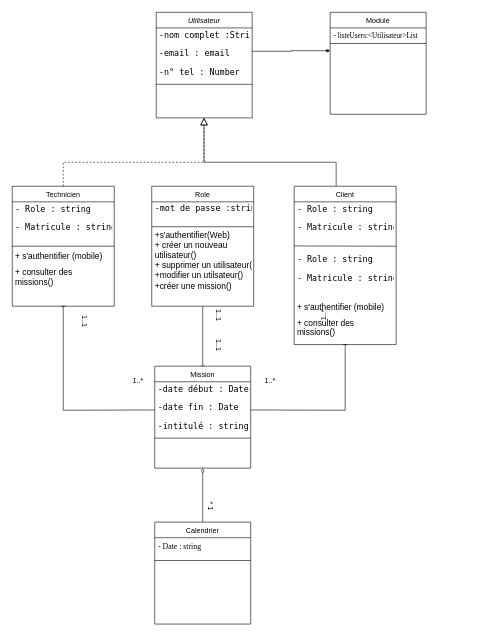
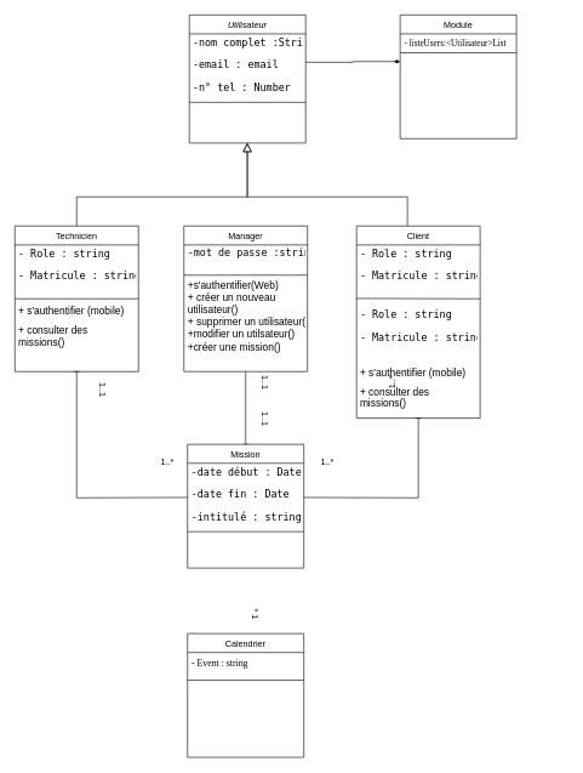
  <mxCell id="0" />
  <mxCell id="1" parent="0" />
  <mxCell id="2" value="Utilisateur" style="swimlane;fontStyle=2;align=center;verticalAlign=top;childLayout=stackLayout;horizontal=1;startSize=26;horizontalStack=0;resizeParent=1;resizeLast=0;collapsible=1;marginBottom=0;rounded=0;shadow=0;strokeWidth=1;" parent="1" vertex="1"><mxGeometry x="260" y="20" width="160" height="176" as="geometry"><mxRectangle x="230" y="140" width="160" height="26" as="alternateBounds" /></mxGeometry></mxCell>
  <mxCell id="3" value="&lt;pre&gt;-nom complet :String &lt;/pre&gt;&lt;pre&gt;-email : email &lt;/pre&gt;&lt;pre&gt;-n° tel : Number&lt;/pre&gt;" style="text;html=1;strokeColor=none;fillColor=none;spacing=5;spacingTop=-20;whiteSpace=wrap;overflow=hidden;rounded=0;fontFamily=Georgia;fontSize=14;" parent="2" vertex="1"><mxGeometry y="26" width="160" height="90" as="geometry" /></mxCell>
  <mxCell id="4" value="" style="line;html=1;strokeWidth=1;align=left;verticalAlign=middle;spacingTop=-1;spacingLeft=3;spacingRight=3;rotatable=0;labelPosition=right;points=[];portConstraint=eastwest;" parent="2" vertex="1"><mxGeometry y="116" width="160" height="8" as="geometry" /></mxCell>
  <mxCell id="5" value="Technicien" style="swimlane;fontStyle=0;align=center;verticalAlign=top;childLayout=stackLayout;horizontal=1;startSize=26;horizontalStack=0;resizeParent=1;resizeLast=0;collapsible=1;marginBottom=0;rounded=0;shadow=0;strokeWidth=1;" parent="1" vertex="1"><mxGeometry x="20" y="310" width="170" height="200" as="geometry"><mxRectangle x="130" y="380" width="160" height="26" as="alternateBounds" /></mxGeometry></mxCell>
  <mxCell id="6" value="&lt;pre style=&quot;font-size: 14px;&quot;&gt;- Role : string &lt;/pre&gt;&lt;pre style=&quot;font-size: 14px;&quot;&gt;- Matricule : string &lt;/pre&gt;" style="text;html=1;strokeColor=none;fillColor=none;spacing=5;spacingTop=-20;whiteSpace=wrap;overflow=hidden;rounded=0;align=left;" parent="5" vertex="1"><mxGeometry y="26" width="170" height="84" as="geometry" /></mxCell>
  <mxCell id="7" value="&lt;h1 style=&quot;font-size: 14px;&quot;&gt;&lt;font style=&quot;font-size: 14px;&quot;&gt;&lt;span style=&quot;background-color: initial; font-weight: normal;&quot;&gt;+ s'authentifier (mobile)&amp;nbsp;&amp;nbsp;&lt;/span&gt;&lt;br&gt;&lt;/font&gt;&lt;/h1&gt;&lt;div style=&quot;font-size: 14px;&quot;&gt;&lt;font style=&quot;font-size: 14px;&quot;&gt;&lt;span style=&quot;background-color: initial;&quot;&gt;+ consulter des missions()&lt;/span&gt;&lt;br&gt;&lt;/font&gt;&lt;/div&gt;&lt;div style=&quot;font-size: 14px;&quot;&gt;&lt;br&gt;&lt;/div&gt;" style="text;html=1;strokeColor=none;fillColor=none;spacing=5;spacingTop=-20;whiteSpace=wrap;overflow=hidden;rounded=0;" parent="5" vertex="1"><mxGeometry y="110" width="170" height="70" as="geometry" /></mxCell>
- <mxCell id="8" value="" style="endArrow=block;endSize=10;endFill=0;shadow=0;strokeWidth=1;rounded=0;edgeStyle=elbowEdgeStyle;elbow=vertical;dashed=1;" parent="1" source="5" target="2" edge="1"><mxGeometry width="160" relative="1" as="geometry"><mxPoint x="120" y="153" as="sourcePoint" /><mxPoint x="120" y="153" as="targetPoint" /><Array as="points"><mxPoint x="340" y="270" /><mxPoint x="340" y="264" /><mxPoint x="290" y="264" /></Array></mxGeometry></mxCell>
+ <mxCell id="8" value="" style="endArrow=block;endSize=10;endFill=0;shadow=0;strokeWidth=1;rounded=0;edgeStyle=elbowEdgeStyle;elbow=vertical;" parent="1" source="5" target="2" edge="1"><mxGeometry width="160" relative="1" as="geometry"><mxPoint x="120" y="153" as="sourcePoint" /><mxPoint x="120" y="153" as="targetPoint" /><Array as="points"><mxPoint x="340" y="270" /><mxPoint x="340" y="264" /><mxPoint x="290" y="264" /></Array></mxGeometry></mxCell>
  <mxCell id="9" style="edgeStyle=orthogonalEdgeStyle;rounded=0;orthogonalLoop=1;jettySize=auto;html=1;exitX=0.5;exitY=1;exitDx=0;exitDy=0;entryX=0.5;entryY=0;entryDx=0;entryDy=0;endArrow=baseDash;endFill=0;" parent="1" source="10" target="19" edge="1"><mxGeometry relative="1" as="geometry" /></mxCell>
- <mxCell id="10" value="Role" style="swimlane;fontStyle=0;align=center;verticalAlign=top;childLayout=stackLayout;horizontal=1;startSize=26;horizontalStack=0;resizeParent=1;resizeLast=0;collapsible=1;marginBottom=0;rounded=0;shadow=0;strokeWidth=1;" parent="1" vertex="1"><mxGeometry x="252.5" y="310" width="170" height="200" as="geometry"><mxRectangle x="340" y="380" width="170" height="26" as="alternateBounds" /></mxGeometry></mxCell>
+ <mxCell id="10" value="Manager" style="swimlane;fontStyle=0;align=center;verticalAlign=top;childLayout=stackLayout;horizontal=1;startSize=26;horizontalStack=0;resizeParent=1;resizeLast=0;collapsible=1;marginBottom=0;rounded=0;shadow=0;strokeWidth=1;" parent="1" vertex="1"><mxGeometry x="252.5" y="310" width="170" height="200" as="geometry"><mxRectangle x="340" y="380" width="170" height="26" as="alternateBounds" /></mxGeometry></mxCell>
  <mxCell id="11" value="" style="endArrow=none;html=1;rounded=0;fontFamily=Georgia;fontSize=14;" parent="10" edge="1"><mxGeometry width="50" height="50" relative="1" as="geometry"><mxPoint y="67.5" as="sourcePoint" /><mxPoint x="170" y="67.5" as="targetPoint" /></mxGeometry></mxCell>
  <mxCell id="12" value="&lt;pre&gt;&lt;font style=&quot;font-size: 14px;&quot;&gt;-mot de passe :string&lt;/font&gt;&lt;/pre&gt;&lt;div style=&quot;font-size: 14px;&quot;&gt;&lt;br&gt;&lt;/div&gt;&lt;div style=&quot;font-size: 14px;&quot;&gt;+s'authentifier(Web)&amp;nbsp;&lt;/div&gt;&lt;div style=&quot;font-size: 14px;&quot;&gt;+ créer un nouveau utilisateur()&amp;nbsp;&lt;/div&gt;&lt;div style=&quot;font-size: 14px;&quot;&gt;+ supprimer un utilisateur()&amp;nbsp;&lt;/div&gt;&lt;div style=&quot;font-size: 14px;&quot;&gt;&lt;span style=&quot;background-color: initial;&quot;&gt;+modifier un utilsateur()&amp;nbsp;&amp;nbsp;&lt;/span&gt;&lt;/div&gt;&lt;div style=&quot;font-size: 14px;&quot;&gt;&lt;span style=&quot;background-color: initial;&quot;&gt;+créer une mission()&lt;/span&gt;&lt;/div&gt;&lt;div style=&quot;font-size: 14px;&quot;&gt;&lt;span style=&quot;background-color: initial;&quot;&gt;&amp;nbsp;&lt;/span&gt;&lt;/div&gt;" style="text;html=1;strokeColor=none;fillColor=none;spacing=5;spacingTop=-20;whiteSpace=wrap;overflow=hidden;rounded=0;" parent="10" vertex="1"><mxGeometry y="26" width="170" height="166" as="geometry" /></mxCell>
  <mxCell id="13" value="" style="endArrow=block;endSize=10;endFill=0;shadow=0;strokeWidth=1;rounded=0;edgeStyle=elbowEdgeStyle;elbow=vertical;entryX=0.497;entryY=0.992;entryDx=0;entryDy=0;entryPerimeter=0;" parent="1" edge="1"><mxGeometry width="160" relative="1" as="geometry"><mxPoint x="560" y="310" as="sourcePoint" /><mxPoint x="339.52" y="195.632" as="targetPoint" /><Array as="points"><mxPoint x="430" y="270" /><mxPoint x="530" y="270" /><mxPoint x="650" y="270" /><mxPoint x="500" y="260" /><mxPoint x="780" y="284" /><mxPoint x="730" y="284" /></Array></mxGeometry></mxCell>
  <mxCell id="14" value="Client" style="swimlane;fontStyle=0;align=center;verticalAlign=top;childLayout=stackLayout;horizontal=1;startSize=26;horizontalStack=0;resizeParent=1;resizeLast=0;collapsible=1;marginBottom=0;rounded=0;shadow=0;strokeWidth=1;" parent="1" vertex="1"><mxGeometry x="490" y="310" width="170" height="264" as="geometry"><mxRectangle x="130" y="380" width="160" height="26" as="alternateBounds" /></mxGeometry></mxCell>
  <mxCell id="15" value="&lt;pre style=&quot;font-size: 14px;&quot;&gt;- Role : string &lt;/pre&gt;&lt;pre style=&quot;font-size: 14px;&quot;&gt;- Matricule : string &lt;/pre&gt;" style="text;html=1;strokeColor=none;fillColor=none;spacing=5;spacingTop=-20;whiteSpace=wrap;overflow=hidden;rounded=0;align=left;" parent="14" vertex="1"><mxGeometry y="26" width="170" height="84" as="geometry" /></mxCell>
  <mxCell id="16" value="&lt;pre style=&quot;font-size: 14px;&quot;&gt;- Role : string &lt;/pre&gt;&lt;pre style=&quot;font-size: 14px;&quot;&gt;- Matricule : string &lt;/pre&gt;" style="text;html=1;strokeColor=none;fillColor=none;spacing=5;spacingTop=-20;whiteSpace=wrap;overflow=hidden;rounded=0;align=left;" vertex="1" parent="14"><mxGeometry y="110" width="170" height="84" as="geometry" /></mxCell>
  <mxCell id="17" value="" style="endArrow=none;html=1;rounded=0;" parent="14" edge="1"><mxGeometry width="50" height="50" relative="1" as="geometry"><mxPoint y="99.5" as="sourcePoint" /><mxPoint x="170" y="100" as="targetPoint" /></mxGeometry></mxCell>
  <mxCell id="18" value="&lt;h1 style=&quot;font-size: 14px;&quot;&gt;&lt;font style=&quot;font-size: 14px;&quot;&gt;&lt;span style=&quot;background-color: initial; font-weight: normal;&quot;&gt;+ s'authentifier (mobile)&amp;nbsp;&amp;nbsp;&lt;/span&gt;&lt;br&gt;&lt;/font&gt;&lt;/h1&gt;&lt;div style=&quot;font-size: 14px;&quot;&gt;&lt;font style=&quot;font-size: 14px;&quot;&gt;&lt;span style=&quot;background-color: initial;&quot;&gt;+ consulter des missions()&lt;/span&gt;&lt;br&gt;&lt;/font&gt;&lt;/div&gt;&lt;div style=&quot;font-size: 14px;&quot;&gt;&lt;br&gt;&lt;/div&gt;" style="text;html=1;strokeColor=none;fillColor=none;spacing=5;spacingTop=-20;whiteSpace=wrap;overflow=hidden;rounded=0;" parent="14" vertex="1"><mxGeometry y="194" width="170" height="70" as="geometry" /></mxCell>
  <mxCell id="19" value="Mission" style="swimlane;fontStyle=0;align=center;verticalAlign=top;childLayout=stackLayout;horizontal=1;startSize=26;horizontalStack=0;resizeParent=1;resizeLast=0;collapsible=1;marginBottom=0;rounded=0;shadow=0;strokeWidth=1;" parent="1" vertex="1"><mxGeometry x="257.5" y="610" width="160" height="170" as="geometry"><mxRectangle x="130" y="380" width="160" height="26" as="alternateBounds" /></mxGeometry></mxCell>
  <mxCell id="20" value="&lt;pre style=&quot;font-size: 14px;&quot;&gt;-date début : Date &lt;/pre&gt;&lt;pre style=&quot;font-size: 14px;&quot;&gt;-date fin : Date &lt;/pre&gt;&lt;pre style=&quot;font-size: 14px;&quot;&gt;-intitulé : string&lt;/pre&gt;" style="text;html=1;strokeColor=none;fillColor=none;spacing=5;spacingTop=-20;whiteSpace=wrap;overflow=hidden;rounded=0;fontFamily=Georgia;fontSize=13;" parent="19" vertex="1"><mxGeometry y="26" width="160" height="84" as="geometry" /></mxCell>
  <mxCell id="21" value="" style="line;html=1;strokeWidth=1;align=left;verticalAlign=middle;spacingTop=-1;spacingLeft=3;spacingRight=3;rotatable=0;labelPosition=right;points=[];portConstraint=eastwest;" parent="19" vertex="1"><mxGeometry y="110" width="160" height="20" as="geometry" /></mxCell>
  <mxCell id="22" style="edgeStyle=orthogonalEdgeStyle;rounded=0;orthogonalLoop=1;jettySize=auto;html=1;exitX=1;exitY=0.5;exitDx=0;exitDy=0;entryX=0.5;entryY=1;entryDx=0;entryDy=0;endArrow=baseDash;endFill=0;" parent="1" target="14" edge="1"><mxGeometry relative="1" as="geometry"><mxPoint x="417.5" y="683" as="sourcePoint" /></mxGeometry></mxCell>
  <mxCell id="23" value="1..*" style="text;html=1;strokeColor=none;fillColor=none;align=center;verticalAlign=middle;whiteSpace=wrap;rounded=0;rotation=-90;" parent="1" vertex="1"><mxGeometry x="510" y="510" width="60" height="30" as="geometry" /></mxCell>
  <mxCell id="24" value="1..*" style="text;html=1;strokeColor=none;fillColor=none;align=center;verticalAlign=middle;whiteSpace=wrap;rounded=0;" parent="1" vertex="1"><mxGeometry x="420" y="620" width="60" height="30" as="geometry" /></mxCell>
  <mxCell id="25" style="edgeStyle=orthogonalEdgeStyle;rounded=0;orthogonalLoop=1;jettySize=auto;html=1;exitX=0;exitY=0.5;exitDx=0;exitDy=0;entryX=0.5;entryY=1;entryDx=0;entryDy=0;endArrow=baseDash;endFill=0;" parent="1" target="5" edge="1"><mxGeometry relative="1" as="geometry"><mxPoint x="257.5" y="683" as="sourcePoint" /></mxGeometry></mxCell>
  <mxCell id="26" value="1..*" style="text;html=1;strokeColor=none;fillColor=none;align=center;verticalAlign=middle;whiteSpace=wrap;rounded=0;" parent="1" vertex="1"><mxGeometry x="200" y="620" width="60" height="30" as="geometry" /></mxCell>
  <mxCell id="27" value="1..1" style="text;html=1;strokeColor=none;fillColor=none;align=center;verticalAlign=middle;whiteSpace=wrap;rounded=0;rotation=90;" parent="1" vertex="1"><mxGeometry x="110" y="520" width="60" height="30" as="geometry" /></mxCell>
  <mxCell id="28" value="1..1" style="text;html=1;strokeColor=none;fillColor=none;align=center;verticalAlign=middle;whiteSpace=wrap;rounded=0;rotation=90;" parent="1" vertex="1"><mxGeometry x="334" y="510" width="60" height="30" as="geometry" /></mxCell>
  <mxCell id="29" value="1..1" style="text;html=1;strokeColor=none;fillColor=none;align=center;verticalAlign=middle;whiteSpace=wrap;rounded=0;rotation=90;" parent="1" vertex="1"><mxGeometry x="334" y="560" width="60" height="30" as="geometry" /></mxCell>
- <mxCell id="30" style="edgeStyle=orthogonalEdgeStyle;rounded=0;orthogonalLoop=1;jettySize=auto;html=1;exitX=0.5;exitY=0;exitDx=0;exitDy=0;entryX=0.5;entryY=1;entryDx=0;entryDy=0;endArrow=diamondThin;endFill=0;" parent="1" source="31" target="19" edge="1"><mxGeometry relative="1" as="geometry" /></mxCell>
  <mxCell id="31" value="Calendrier" style="swimlane;fontStyle=0;align=center;verticalAlign=top;childLayout=stackLayout;horizontal=1;startSize=26;horizontalStack=0;resizeParent=1;resizeLast=0;collapsible=1;marginBottom=0;rounded=0;shadow=0;strokeWidth=1;" parent="1" vertex="1"><mxGeometry x="257.5" y="870" width="160" height="170" as="geometry"><mxRectangle x="130" y="380" width="160" height="26" as="alternateBounds" /></mxGeometry></mxCell>
- <mxCell id="32" value="- Date : string" style="text;align=left;verticalAlign=top;spacingLeft=4;spacingRight=4;overflow=hidden;rotatable=0;points=[[0,0.5],[1,0.5]];portConstraint=eastwest;fontFamily=Lucida Console;fontSize=13;" parent="31" vertex="1"><mxGeometry y="26" width="160" height="34" as="geometry" /></mxCell>
+ <mxCell id="32" value="- Event : string" style="text;align=left;verticalAlign=top;spacingLeft=4;spacingRight=4;overflow=hidden;rotatable=0;points=[[0,0.5],[1,0.5]];portConstraint=eastwest;fontFamily=Lucida Console;fontSize=13;" parent="31" vertex="1"><mxGeometry y="26" width="160" height="34" as="geometry" /></mxCell>
  <mxCell id="33" value="" style="line;html=1;strokeWidth=1;align=left;verticalAlign=middle;spacingTop=-1;spacingLeft=3;spacingRight=3;rotatable=0;labelPosition=right;points=[];portConstraint=eastwest;" parent="31" vertex="1"><mxGeometry y="60" width="160" height="8" as="geometry" /></mxCell>
  <mxCell id="34" value="* 1&amp;nbsp;" style="text;html=1;strokeColor=none;fillColor=none;align=center;verticalAlign=middle;whiteSpace=wrap;rounded=0;rotation=90;" parent="1" vertex="1"><mxGeometry x="320" y="830" width="60" height="30" as="geometry" /></mxCell>
  <mxCell id="35" value="Module" style="swimlane;fontStyle=0;align=center;verticalAlign=top;childLayout=stackLayout;horizontal=1;startSize=26;horizontalStack=0;resizeParent=1;resizeLast=0;collapsible=1;marginBottom=0;rounded=0;shadow=0;strokeWidth=1;" parent="1" vertex="1"><mxGeometry x="550" y="20" width="160" height="170" as="geometry"><mxRectangle x="130" y="380" width="160" height="26" as="alternateBounds" /></mxGeometry></mxCell>
  <mxCell id="36" value="- listeUsers:&lt;Utilisateur&gt;List " style="text;align=left;verticalAlign=top;spacingLeft=4;spacingRight=4;overflow=hidden;rotatable=0;points=[[0,0.5],[1,0.5]];portConstraint=eastwest;fontFamily=Georgia;" parent="35" vertex="1"><mxGeometry y="26" width="160" height="22" as="geometry" /></mxCell>
  <mxCell id="37" value="" style="line;html=1;strokeWidth=1;align=left;verticalAlign=middle;spacingTop=-1;spacingLeft=3;spacingRight=3;rotatable=0;labelPosition=right;points=[];portConstraint=eastwest;" parent="35" vertex="1"><mxGeometry y="48" width="160" height="8" as="geometry" /></mxCell>
  <mxCell id="38" style="edgeStyle=orthogonalEdgeStyle;rounded=0;orthogonalLoop=1;jettySize=auto;html=1;exitX=1;exitY=0.5;exitDx=0;exitDy=0;entryX=0;entryY=0.5;entryDx=0;entryDy=0;endArrow=diamondThin;endFill=1;" parent="1" edge="1"><mxGeometry relative="1" as="geometry"><mxPoint x="420" y="85" as="sourcePoint" /><mxPoint x="550" y="84" as="targetPoint" /><Array as="points"><mxPoint x="485" y="85" /><mxPoint x="485" y="84" /></Array></mxGeometry></mxCell>
  <mxCell id="39" value="" style="endArrow=none;html=1;rounded=0;exitX=0;exitY=0.5;exitDx=0;exitDy=0;entryX=1;entryY=0.5;entryDx=0;entryDy=0;" parent="1" source="5" target="5" edge="1"><mxGeometry width="50" height="50" relative="1" as="geometry"><mxPoint x="80" y="420" as="sourcePoint" /><mxPoint x="130" y="370" as="targetPoint" /></mxGeometry></mxCell>
